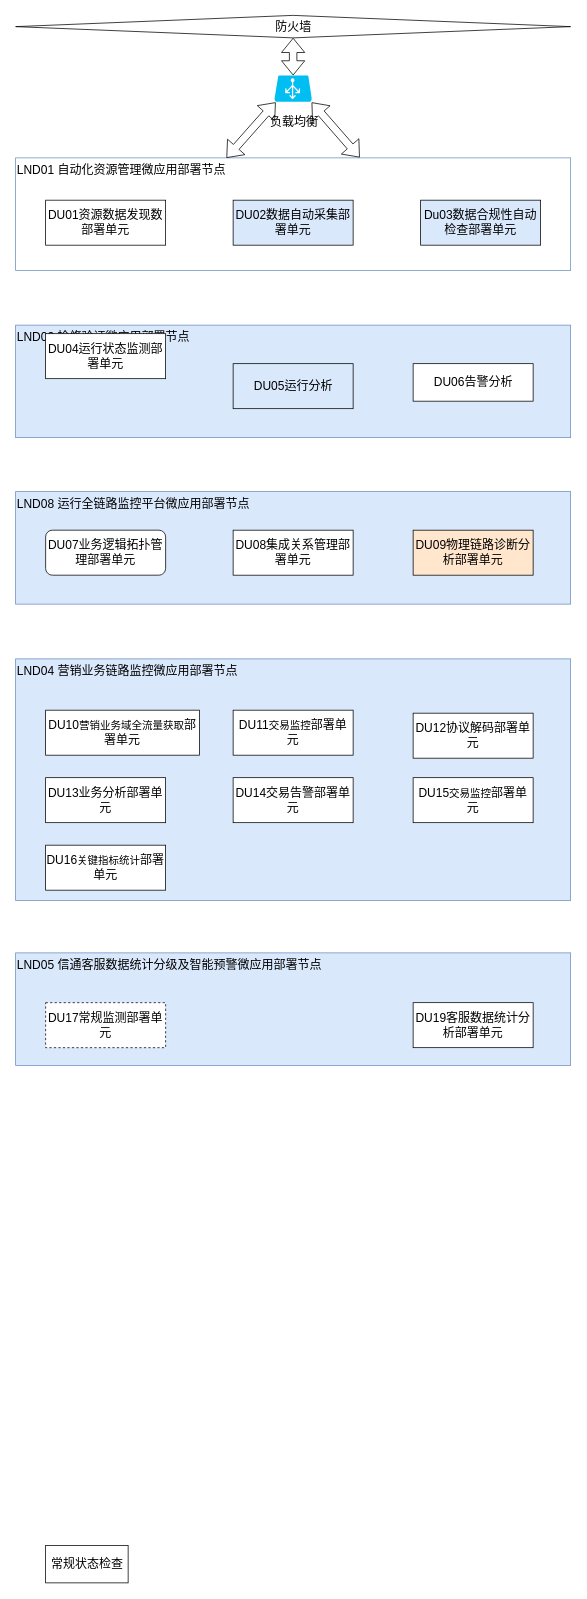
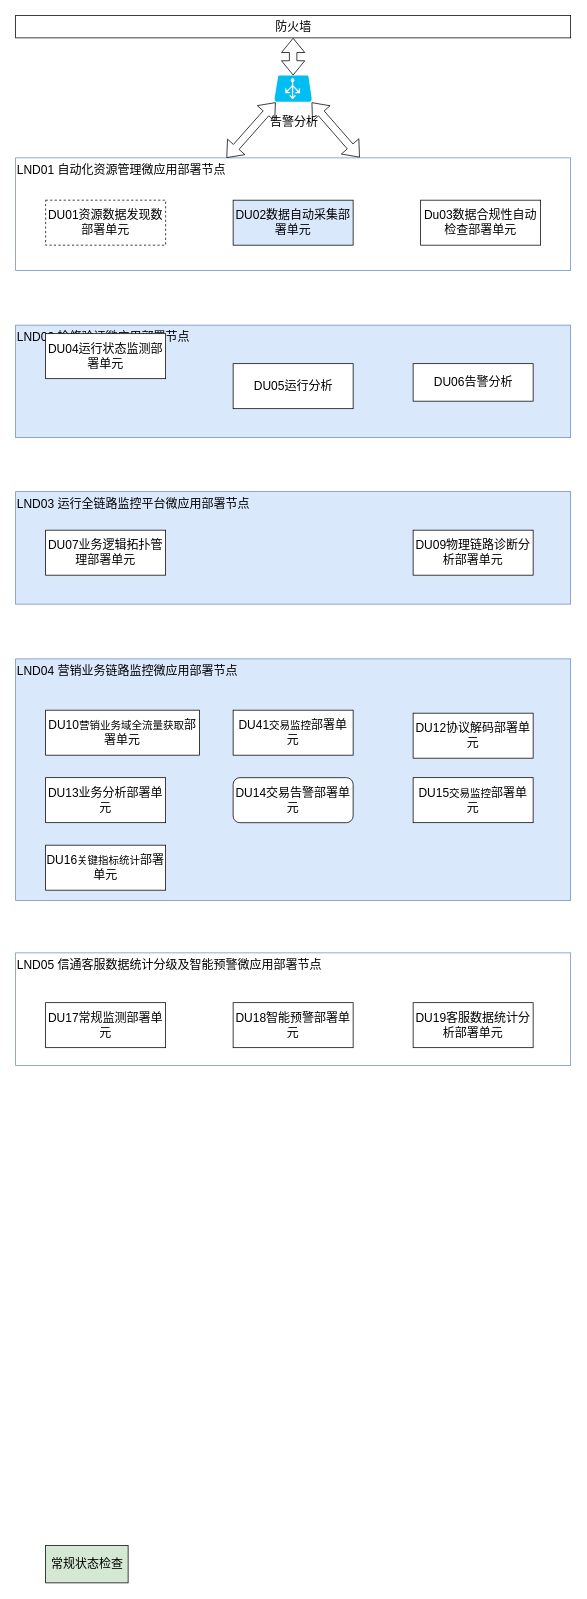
  <mxCell id="0" />
  <mxCell id="1" parent="0" />
  <mxCell id="2" value="LND01 自动化资源管理微应用部署节点" style="html=1;verticalAlign=top;align=left;fontSize=16;fillColor=#ffffff;strokeColor=#6c8ebf;" vertex="1" parent="1"><mxGeometry x="20" y="210" width="740" height="150" as="geometry" /></mxCell>
  <mxCell id="3" value="LND02 检修验证微应用部署节点" style="html=1;verticalAlign=top;align=left;fontSize=16;fillColor=#dae8fc;strokeColor=#6c8ebf;" vertex="1" parent="1"><mxGeometry x="20" y="433" width="740" height="150" as="geometry" /></mxCell>
- <mxCell id="4" value="LND08 运行全链路监控平台微应用部署节点" style="html=1;verticalAlign=top;align=left;fontSize=16;fillColor=#dae8fc;strokeColor=#6c8ebf;" vertex="1" parent="1"><mxGeometry x="20" y="655" width="740" height="150" as="geometry" /></mxCell>
+ <mxCell id="4" value="LND03 运行全链路监控平台微应用部署节点" style="html=1;verticalAlign=top;align=left;fontSize=16;fillColor=#dae8fc;strokeColor=#6c8ebf;" vertex="1" parent="1"><mxGeometry x="20" y="655" width="740" height="150" as="geometry" /></mxCell>
  <mxCell id="5" value="LND04 营销业务链路监控微应用部署节点" style="html=1;verticalAlign=top;align=left;fontSize=16;fillColor=#dae8fc;strokeColor=#6c8ebf;" vertex="1" parent="1"><mxGeometry x="20" y="878" width="740" height="322" as="geometry" /></mxCell>
- <mxCell id="6" value="DU01资源数据发现数部署单元" style="html=1;fontSize=16;whiteSpace=wrap;" vertex="1" parent="1"><mxGeometry x="60" y="266.4" width="160" height="60" as="geometry" /></mxCell>
- <mxCell id="7" value="常规状态检查" style="html=1;fontSize=16;" vertex="1" parent="1"><mxGeometry x="60" y="2060" width="110" height="50" as="geometry" /></mxCell>
+ <mxCell id="6" value="DU01资源数据发现数部署单元" style="html=1;fontSize=16;whiteSpace=wrap;dashed=1;" vertex="1" parent="1"><mxGeometry x="60" y="266.4" width="160" height="60" as="geometry" /></mxCell>
+ <mxCell id="7" value="常规状态检查" style="html=1;fontSize=16;fillColor=#d5e8d4;" vertex="1" parent="1"><mxGeometry x="60" y="2060" width="110" height="50" as="geometry" /></mxCell>
  <mxCell id="8" value="DU02数据自动采集部署单元" style="html=1;fontSize=16;whiteSpace=wrap;fillColor=#dae8fc;" vertex="1" parent="1"><mxGeometry x="310" y="266.4" width="160" height="60" as="geometry" /></mxCell>
- <mxCell id="9" value="Du03数据合规性自动检查部署单元" style="html=1;fontSize=16;whiteSpace=wrap;fillColor=#dae8fc;" vertex="1" parent="1"><mxGeometry x="560" y="266.4" width="160" height="60" as="geometry" /></mxCell>
+ <mxCell id="9" value="Du03数据合规性自动检查部署单元" style="html=1;fontSize=16;whiteSpace=wrap;" vertex="1" parent="1"><mxGeometry x="560" y="266.4" width="160" height="60" as="geometry" /></mxCell>
  <mxCell id="10" value="DU04运行状态监测部署单元" style="html=1;fontSize=16;whiteSpace=wrap;" vertex="1" parent="1"><mxGeometry x="60" y="444.4" width="160" height="60" as="geometry" /></mxCell>
- <mxCell id="11" value="DU05运行分析" style="html=1;fontSize=16;fillColor=#dae8fc;" vertex="1" parent="1"><mxGeometry x="310" y="484.4" width="160" height="60" as="geometry" /></mxCell>
+ <mxCell id="11" value="DU05运行分析" style="html=1;fontSize=16;" vertex="1" parent="1"><mxGeometry x="310" y="484.4" width="160" height="60" as="geometry" /></mxCell>
  <mxCell id="12" value="DU06告警分析" style="html=1;fontSize=16;" vertex="1" parent="1"><mxGeometry x="550" y="484.4" width="160" height="50" as="geometry" /></mxCell>
- <mxCell id="13" value="DU07业务逻辑拓扑管理部署单元" style="html=1;fontSize=16;whiteSpace=wrap;rounded=1;" vertex="1" parent="1"><mxGeometry x="60" y="706.4" width="160" height="60" as="geometry" /></mxCell>
- <mxCell id="14" value="DU08集成关系管理部署单元" style="html=1;fontSize=16;whiteSpace=wrap;" vertex="1" parent="1"><mxGeometry x="310" y="706.4" width="160" height="60" as="geometry" /></mxCell>
- <mxCell id="15" value="DU09物理链路诊断分析部署单元" style="html=1;fontSize=16;whiteSpace=wrap;fillColor=#ffe6cc;" vertex="1" parent="1"><mxGeometry x="550" y="706.4" width="160" height="60" as="geometry" /></mxCell>
+ <mxCell id="13" value="DU07业务逻辑拓扑管理部署单元" style="html=1;fontSize=16;whiteSpace=wrap;" vertex="1" parent="1"><mxGeometry x="60" y="706.4" width="160" height="60" as="geometry" /></mxCell>
+ <mxCell id="15" value="DU09物理链路诊断分析部署单元" style="html=1;fontSize=16;whiteSpace=wrap;" vertex="1" parent="1"><mxGeometry x="550" y="706.4" width="160" height="60" as="geometry" /></mxCell>
  <mxCell id="16" value="DU10&lt;span style=&quot;font-family: 方正仿宋_GBK; font-size: 10.5pt; background-color: initial;&quot;&gt;营销业务域全流量获取&lt;/span&gt;&lt;span style=&quot;background-color: initial;&quot;&gt;部署单元&lt;/span&gt;" style="html=1;fontSize=16;whiteSpace=wrap;" vertex="1" parent="1"><mxGeometry x="60" y="946.4" width="205" height="60" as="geometry" /></mxCell>
- <mxCell id="17" value="DU11&lt;span style=&quot;font-family: 方正仿宋_GBK; font-size: 10.5pt; background-color: initial;&quot;&gt;交易监控&lt;/span&gt;&lt;span style=&quot;background-color: initial;&quot;&gt;部署单元&lt;/span&gt;" style="html=1;fontSize=16;whiteSpace=wrap;" vertex="1" parent="1"><mxGeometry x="310" y="946.4" width="160" height="60" as="geometry" /></mxCell>
+ <mxCell id="17" value="DU41&lt;span style=&quot;font-family: 方正仿宋_GBK; font-size: 10.5pt; background-color: initial;&quot;&gt;交易监控&lt;/span&gt;&lt;span style=&quot;background-color: initial;&quot;&gt;部署单元&lt;/span&gt;" style="html=1;fontSize=16;whiteSpace=wrap;" vertex="1" parent="1"><mxGeometry x="310" y="946.4" width="160" height="60" as="geometry" /></mxCell>
  <mxCell id="18" value="DU12协议解码&lt;span style=&quot;color: rgba(0, 0, 0, 0); font-family: monospace; font-size: 0px; text-align: start;&quot;&gt;%3CmxGraphModel%3E%3Croot%3E%3CmxCell%20id%3D%220%22%2F%3E%3CmxCell%20id%3D%221%22%20parent%3D%220%22%2F%3E%3CmxCell%20id%3D%222%22%20value%3D%22DU11%26lt%3Bspan%20style%3D%26quot%3Bfont-family%3A%20%E6%96%B9%E6%AD%A3%E4%BB%BF%E5%AE%8B_GBK%3B%20font-size%3A%2010.5pt%3B%20background-color%3A%20initial%3B%26quot%3B%26gt%3B%E4%BA%A4%E6%98%93%E7%9B%91%E6%8E%A7%26lt%3B%2Fspan%26gt%3B%26lt%3Bspan%20style%3D%26quot%3Bbackground-color%3A%20initial%3B%26quot%3B%26gt%3B%E9%83%A8%E7%BD%B2%E5%8D%95%E5%85%83%26lt%3B%2Fspan%26gt%3B%22%20style%3D%22html%3D1%3BfontSize%3D16%3B%22%20vertex%3D%221%22%20parent%3D%221%22%3E%3CmxGeometry%20x%3D%22460%22%20y%3D%221300%22%20width%3D%22220%22%20height%3D%2260%22%20as%3D%22geometry%22%2F%3E%3C%2FmxCell%3E%3C%2Froot%3E%3C%2FmxGraphModel%3E&lt;/span&gt;&lt;span style=&quot;background-color: initial;&quot;&gt;部署单元&lt;/span&gt;" style="html=1;fontSize=16;whiteSpace=wrap;" vertex="1" parent="1"><mxGeometry x="550" y="950.4" width="160" height="60" as="geometry" /></mxCell>
  <mxCell id="19" value="DU13业务分析&lt;span style=&quot;color: rgba(0, 0, 0, 0); font-family: monospace; font-size: 0px; text-align: start;&quot;&gt;%3CmxGraphModel%3E%3Croot%3E%3CmxCell%20id%3D%220%22%2F%3E%3CmxCell%20id%3D%221%22%20parent%3D%220%22%2F%3E%3CmxCell%20id%3D%222%22%20value%3D%22DU11%26lt%3Bspan%20style%3D%26quot%3Bfont-family%3A%20%E6%96%B9%E6%AD%A3%E4%BB%BF%E5%AE%8B_GBK%3B%20font-size%3A%2010.5pt%3B%20background-color%3A%20initial%3B%26quot%3B%26gt%3B%E4%BA%A4%E6%98%93%E7%9B%91%E6%8E%A7%26lt%3B%2Fspan%26gt%3B%26lt%3Bspan%20style%3D%26quot%3Bbackground-color%3A%20initial%3B%26quot%3B%26gt%3B%E9%83%A8%E7%BD%B2%E5%8D%95%E5%85%83%26lt%3B%2Fspan%26gt%3B%22%20style%3D%22html%3D1%3BfontSize%3D16%3B%22%20vertex%3D%221%22%20parent%3D%221%22%3E%3CmxGeometry%20x%3D%22460%22%20y%3D%221300%22%20width%3D%22220%22%20height%3D%2260%22%20as%3D%22geometry%22%2F%3E%3C%2FmxCell%3E%3C%2Froot%3E%3C%2FmxGraphModel%3E&lt;/span&gt;&lt;span style=&quot;background-color: initial;&quot;&gt;部署单元&lt;/span&gt;" style="html=1;fontSize=16;whiteSpace=wrap;" vertex="1" parent="1"><mxGeometry x="60" y="1036.4" width="160" height="60" as="geometry" /></mxCell>
- <mxCell id="20" value="DU14交易告警&lt;span style=&quot;background-color: initial;&quot;&gt;部署单元&lt;/span&gt;" style="html=1;fontSize=16;whiteSpace=wrap;" vertex="1" parent="1"><mxGeometry x="310" y="1036.4" width="160" height="60" as="geometry" /></mxCell>
+ <mxCell id="20" value="DU14交易告警&lt;span style=&quot;background-color: initial;&quot;&gt;部署单元&lt;/span&gt;" style="html=1;fontSize=16;whiteSpace=wrap;rounded=1;" vertex="1" parent="1"><mxGeometry x="310" y="1036.4" width="160" height="60" as="geometry" /></mxCell>
  <mxCell id="21" value="DU15&lt;span style=&quot;font-family: 方正仿宋_GBK; font-size: 10.5pt; background-color: initial;&quot;&gt;交易监控&lt;/span&gt;&lt;span style=&quot;background-color: initial; color: rgba(0, 0, 0, 0); font-family: monospace; font-size: 0px; text-align: start;&quot;&gt;%3CmxGraphModel%3E%3Croot%3E%3CmxCell%20id%3D%220%22%2F%3E%3CmxCell%20id%3D%221%22%20parent%3D%220%22%2F%3E%3CmxCell%20id%3D%222%22%20value%3D%22DU11%E4%BA%A4%E6%98%93%E5%91%8A%E8%AD%A6%26lt%3Bspan%20style%3D%26quot%3Bbackground-color%3A%20initial%3B%26quot%3B%26gt%3B%E9%83%A8%E7%BD%B2%E5%8D%95%E5%85%83%26lt%3B%2Fspan%26gt%3B%22%20style%3D%22html%3D1%3BfontSize%3D16%3B%22%20vertex%3D%221%22%20parent%3D%221%22%3E%3CmxGeometry%20x%3D%22450%22%20y%3D%221390%22%20width%3D%22220%22%20height%3D%2260%22%20as%3D%22geometry%22%2F%3E%3C%2FmxCell%3E%3C%2Froot%3E%3C%2FmxGraphModel%3E&lt;/span&gt;&lt;span style=&quot;background-color: initial;&quot;&gt;部署单元&lt;/span&gt;" style="html=1;fontSize=16;whiteSpace=wrap;" vertex="1" parent="1"><mxGeometry x="550" y="1036.4" width="160" height="60" as="geometry" /></mxCell>
  <mxCell id="22" value="DU16&lt;span style=&quot;font-family: 方正仿宋_GBK; font-size: 10.5pt; background-color: initial;&quot;&gt;关键指标统计&lt;/span&gt;&lt;span style=&quot;background-color: initial; color: rgba(0, 0, 0, 0); font-family: monospace; font-size: 0px; text-align: start;&quot;&gt;%3CmxGraphModel%3E%3Croot%3E%3CmxCell%20id%3D%220%22%2F%3E%3CmxCell%20id%3D%221%22%20parent%3D%220%22%2F%3E%3CmxCell%20id%3D%222%22%20value%3D%22DU11%26lt%3Bspan%20style%3D%26quot%3Bfont-family%3A%20%E6%96%B9%E6%AD%A3%E4%BB%BF%E5%AE%8B_GBK%3B%20font-size%3A%2010.5pt%3B%20background-color%3A%20initial%3B%26quot%3B%26gt%3B%E4%BA%A4%E6%98%93%E7%9B%91%E6%8E%A7%26lt%3B%2Fspan%26gt%3B%26lt%3Bspan%20style%3D%26quot%3Bbackground-color%3A%20initial%3B%20color%3A%20rgba(0%2C%200%2C%200%2C%200)%3B%20font-family%3A%20monospace%3B%20font-size%3A%200px%3B%20text-align%3A%20start%3B%26quot%3B%26gt%3B%253CmxGraphModel%253E%253Croot%253E%253CmxCell%2520id%253D%25220%2522%252F%253E%253CmxCell%2520id%253D%25221%2522%2520parent%253D%25220%2522%252F%253E%253CmxCell%2520id%253D%25222%2522%2520value%253D%2522DU11%25E4%25BA%25A4%25E6%2598%2593%25E5%2591%258A%25E8%25AD%25A6%2526lt%253Bspan%2520style%253D%2526quot%253Bbackground-color%253A%2520initial%253B%2526quot%253B%2526gt%253B%25E9%2583%25A8%25E7%25BD%25B2%25E5%258D%2595%25E5%2585%2583%2526lt%253B%252Fspan%2526gt%253B%2522%2520style%253D%2522html%253D1%253BfontSize%253D16%253B%2522%2520vertex%253D%25221%2522%2520parent%253D%25221%2522%253E%253CmxGeometry%2520x%253D%2522450%2522%2520y%253D%25221390%2522%2520width%253D%2522220%2522%2520height%253D%252260%2522%2520as%253D%2522geometry%2522%252F%253E%253C%252FmxCell%253E%253C%252Froot%253E%253C%252FmxGraphModel%253E%26lt%3B%2Fspan%26gt%3B%26lt%3Bspan%20style%3D%26quot%3Bbackground-color%3A%20initial%3B%26quot%3B%26gt%3B%E9%83%A8%E7%BD%B2%E5%8D%95%E5%85%83%26lt%3B%2Fspan%26gt%3B%22%20style%3D%22html%3D1%3BfontSize%3D16%3B%22%20vertex%3D%221%22%20parent%3D%221%22%3E%3CmxGeometry%20x%3D%22700%22%20y%3D%221390%22%20width%3D%22220%22%20height%3D%2260%22%20as%3D%22geometry%22%2F%3E%3C%2FmxCell%3E%3C%2Froot%3E%3C%2FmxGraphModel%3E&lt;/span&gt;&lt;span style=&quot;background-color: initial; color: rgba(0, 0, 0, 0); font-family: monospace; font-size: 0px; text-align: start;&quot;&gt;%3CmxGraphModel%3E%3Croot%3E%3CmxCell%20id%3D%220%22%2F%3E%3CmxCell%20id%3D%221%22%20parent%3D%220%22%2F%3E%3CmxCell%20id%3D%222%22%20value%3D%22DU11%E4%BA%A4%E6%98%93%E5%91%8A%E8%AD%A6%26lt%3Bspan%20style%3D%26quot%3Bbackground-color%3A%20initial%3B%26quot%3B%26gt%3B%E9%83%A8%E7%BD%B2%E5%8D%95%E5%85%83%26lt%3B%2Fspan%26gt%3B%22%20style%3D%22html%3D1%3BfontSize%3D16%3B%22%20vertex%3D%221%22%20parent%3D%221%22%3E%3CmxGeometry%20x%3D%22450%22%20y%3D%221390%22%20width%3D%22220%22%20height%3D%2260%22%20as%3D%22geometry%22%2F%3E%3C%2FmxCell%3E%3C%2Froot%3E%3C%2FmxGraphModel%3E&lt;/span&gt;&lt;span style=&quot;background-color: initial;&quot;&gt;部署单元&lt;/span&gt;" style="html=1;fontSize=16;whiteSpace=wrap;" vertex="1" parent="1"><mxGeometry x="60" y="1126.4" width="160" height="60" as="geometry" /></mxCell>
- <mxCell id="23" value="LND05 信通客服数据统计分级及智能预警微应用部署节点" style="html=1;verticalAlign=top;align=left;fontSize=16;fillColor=#dae8fc;strokeColor=#6c8ebf;" vertex="1" parent="1"><mxGeometry x="20" y="1270" width="740" height="150" as="geometry" /></mxCell>
- <mxCell id="24" value="DU17常规监测部署单元" style="html=1;fontSize=16;whiteSpace=wrap;dashed=1;" vertex="1" parent="1"><mxGeometry x="60" y="1336.4" width="160" height="60" as="geometry" /></mxCell>
+ <mxCell id="23" value="LND05 信通客服数据统计分级及智能预警微应用部署节点" style="html=1;verticalAlign=top;align=left;fontSize=16;fillColor=#ffffff;strokeColor=#6c8ebf;" vertex="1" parent="1"><mxGeometry x="20" y="1270" width="740" height="150" as="geometry" /></mxCell>
+ <mxCell id="24" value="DU17常规监测部署单元" style="html=1;fontSize=16;whiteSpace=wrap;" vertex="1" parent="1"><mxGeometry x="60" y="1336.4" width="160" height="60" as="geometry" /></mxCell>
+ <mxCell id="25" value="DU18智能预警部署单元" style="html=1;fontSize=16;whiteSpace=wrap;" vertex="1" parent="1"><mxGeometry x="310" y="1336.4" width="160" height="60" as="geometry" /></mxCell>
  <mxCell id="26" value="DU19客服数据统计分析部署单元" style="html=1;fontSize=16;whiteSpace=wrap;" vertex="1" parent="1"><mxGeometry x="550" y="1336.4" width="160" height="60" as="geometry" /></mxCell>
- <mxCell id="27" value="防火墙" style="rhombus;html=1;fontSize=16;" vertex="1" parent="1"><mxGeometry x="20" y="20" width="740" height="30" as="geometry" /></mxCell>
+ <mxCell id="27" value="防火墙" style="html=1;fontSize=16;" vertex="1" parent="1"><mxGeometry x="20" y="20" width="740" height="30" as="geometry" /></mxCell>
  <mxCell id="28" value="" style="verticalLabelPosition=bottom;html=1;verticalAlign=top;align=center;strokeColor=none;fillColor=#00BEF2;shape=mxgraph.azure.azure_load_balancer;fontSize=16;" vertex="1" parent="1"><mxGeometry x="365" y="100" width="50" height="35" as="geometry" /></mxCell>
  <mxCell id="29" value="" style="shape=flexArrow;endArrow=classic;startArrow=classic;html=1;rounded=0;fontSize=16;exitX=0.5;exitY=0;exitDx=0;exitDy=0;exitPerimeter=0;entryX=0.5;entryY=1;entryDx=0;entryDy=0;" edge="1" parent="1" source="28" target="27"><mxGeometry width="100" height="100" relative="1" as="geometry"><mxPoint x="350" y="170" as="sourcePoint" /><mxPoint x="450" y="70" as="targetPoint" /></mxGeometry></mxCell>
  <mxCell id="30" value="" style="shape=flexArrow;endArrow=classic;startArrow=classic;html=1;rounded=0;fontSize=16;exitX=0.379;exitY=-0.016;exitDx=0;exitDy=0;exitPerimeter=0;entryX=0.02;entryY=0.96;entryDx=0;entryDy=0;entryPerimeter=0;" edge="1" parent="1"><mxGeometry width="100" height="100" relative="1" as="geometry"><mxPoint x="301.2" y="210" as="sourcePoint" /><mxPoint x="366.74" y="136" as="targetPoint" /></mxGeometry></mxCell>
  <mxCell id="31" value="" style="shape=flexArrow;endArrow=classic;startArrow=classic;html=1;rounded=0;fontSize=16;exitX=0.98;exitY=0.96;exitDx=0;exitDy=0;exitPerimeter=0;entryX=0.619;entryY=-0.02;entryDx=0;entryDy=0;entryPerimeter=0;" edge="1" parent="1"><mxGeometry width="100" height="100" relative="1" as="geometry"><mxPoint x="414.74" y="136" as="sourcePoint" /><mxPoint x="478.8" y="209.4" as="targetPoint" /></mxGeometry></mxCell>
- <mxCell id="32" value="负载均衡" style="text;html=1;align=center;verticalAlign=middle;resizable=0;points=[];autosize=1;strokeColor=none;fillColor=none;fontSize=16;" vertex="1" parent="1"><mxGeometry x="345.74" y="147.4" width="90" height="30" as="geometry" /></mxCell>
+ <mxCell id="32" value="告警分析" style="text;html=1;align=center;verticalAlign=middle;resizable=0;points=[];autosize=1;strokeColor=none;fillColor=none;fontSize=16;" vertex="1" parent="1"><mxGeometry x="345.74" y="147.4" width="90" height="30" as="geometry" /></mxCell>
